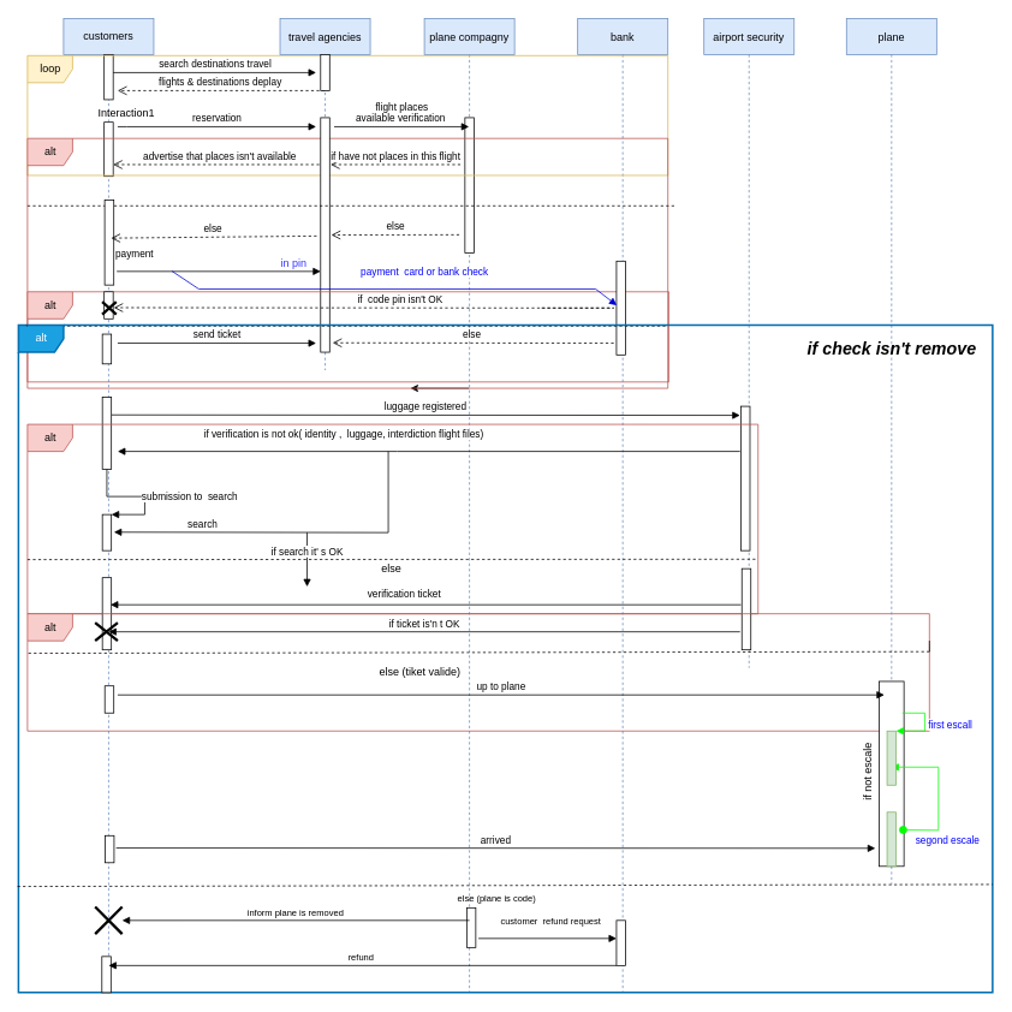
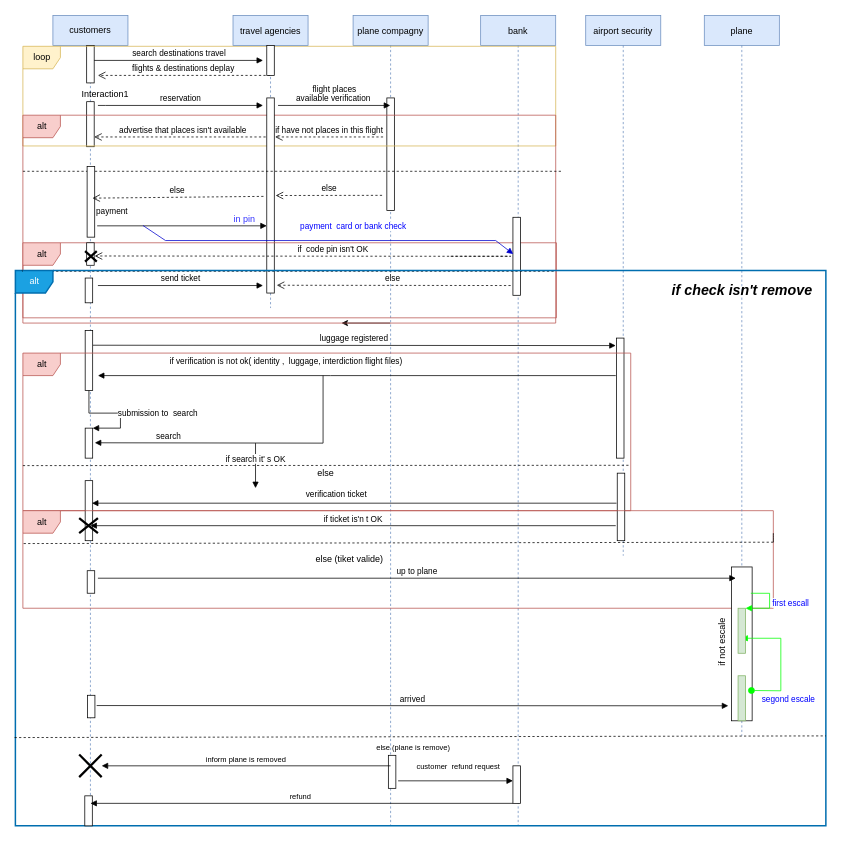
  <mxCell id="0" />
  <mxCell id="1" parent="0" />
  <mxCell id="2" value="customers" style="shape=umlLifeline;perimeter=lifelinePerimeter;whiteSpace=wrap;html=1;container=0;collapsible=0;recursiveResize=0;outlineConnect=0;fillColor=#dae8fc;strokeColor=#6c8ebf;" vertex="1" parent="1"><mxGeometry x="70" y="20" width="100" height="1060" as="geometry" /></mxCell>
  <mxCell id="3" value="" style="html=1;points=[];perimeter=orthogonalPerimeter;" vertex="1" parent="1"><mxGeometry x="115" y="60" width="10" height="50" as="geometry" /></mxCell>
  <mxCell id="4" value="" style="html=1;points=[];perimeter=orthogonalPerimeter;" vertex="1" parent="1"><mxGeometry x="115" y="135" width="10" height="60" as="geometry" /></mxCell>
  <mxCell id="5" value="airport security" style="shape=umlLifeline;perimeter=lifelinePerimeter;container=1;collapsible=0;recursiveResize=0;rounded=0;shadow=0;strokeWidth=1;fillColor=#dae8fc;strokeColor=#6c8ebf;" vertex="1" parent="1"><mxGeometry x="780" y="20" width="100" height="720" as="geometry" /></mxCell>
  <mxCell id="6" value="" style="html=1;points=[];perimeter=orthogonalPerimeter;strokeColor=#000000;" vertex="1" parent="5"><mxGeometry x="41" y="430" width="10" height="160" as="geometry" /></mxCell>
  <mxCell id="7" value="bank" style="shape=umlLifeline;perimeter=lifelinePerimeter;container=1;collapsible=0;recursiveResize=0;rounded=0;shadow=0;strokeWidth=1;fillColor=#dae8fc;strokeColor=#6c8ebf;" vertex="1" parent="1"><mxGeometry x="640" y="20" width="100" height="1080" as="geometry" /></mxCell>
  <mxCell id="8" value="flights &amp;amp; destinations deplay&amp;nbsp;" style="html=1;verticalAlign=bottom;endArrow=open;dashed=1;endSize=8;rounded=0;" edge="1" source="20" parent="1"><mxGeometry relative="1" as="geometry"><mxPoint x="130" y="100" as="targetPoint" /><mxPoint x="240" y="120" as="sourcePoint" /><Array as="points"><mxPoint x="170" y="100" /><mxPoint x="150" y="100" /></Array></mxGeometry></mxCell>
  <mxCell id="9" value="search destinations travel" style="html=1;verticalAlign=bottom;endArrow=block;rounded=0;" edge="1" parent="1"><mxGeometry relative="1" as="geometry"><mxPoint x="125" y="80" as="sourcePoint" /><mxPoint x="350" y="80" as="targetPoint" /><Array as="points"><mxPoint x="245" y="80" /><mxPoint x="350" y="80" /></Array></mxGeometry></mxCell>
  <mxCell id="10" value="reservation" style="html=1;verticalAlign=bottom;endArrow=block;rounded=0;" edge="1" parent="1"><mxGeometry relative="1" as="geometry"><mxPoint x="130" y="140" as="sourcePoint" /><mxPoint x="350" y="140" as="targetPoint" /><Array as="points"><mxPoint x="140" y="140" /></Array></mxGeometry></mxCell>
  <mxCell id="11" style="edgeStyle=none;rounded=0;orthogonalLoop=1;jettySize=auto;html=1;fontSize=10;fontColor=#000000;strokeColor=#000000;" edge="1" parent="1" source="12" target="18"><mxGeometry relative="1" as="geometry" /></mxCell>
  <mxCell id="12" value="plane compagny" style="shape=umlLifeline;perimeter=lifelinePerimeter;container=1;collapsible=0;recursiveResize=0;rounded=0;shadow=0;strokeWidth=1;fillColor=#dae8fc;strokeColor=#6c8ebf;" vertex="1" parent="1"><mxGeometry x="470" y="20" width="100" height="1080" as="geometry" /></mxCell>
  <mxCell id="13" value="" style="html=1;points=[];perimeter=orthogonalPerimeter;" vertex="1" parent="12"><mxGeometry x="45" y="110" width="10" height="150" as="geometry" /></mxCell>
  <mxCell id="14" value="if have not places in this flight" style="html=1;verticalAlign=bottom;endArrow=open;dashed=1;endSize=8;rounded=0;entryX=1.1;entryY=0.491;entryDx=0;entryDy=0;entryPerimeter=0;" edge="1" parent="1"><mxGeometry relative="1" as="geometry"><mxPoint x="510" y="182" as="sourcePoint" /><mxPoint x="366" y="182.01" as="targetPoint" /></mxGeometry></mxCell>
  <mxCell id="15" value="" style="endArrow=none;dashed=1;html=1;rounded=0;" edge="1" parent="1"><mxGeometry width="50" height="50" relative="1" as="geometry"><mxPoint x="110" y="230" as="sourcePoint" /><mxPoint x="110" y="230" as="targetPoint" /></mxGeometry></mxCell>
  <mxCell id="16" value="loop" style="shape=umlFrame;tabPosition=left;html=1;boundedLbl=1;labelInHeader=1;width=50;height=30;fillColor=#fff2cc;strokeColor=#d6b656;" vertex="1" parent="1"><mxGeometry y="61.2" width="710" height="132.8" as="geometry" x="30" /></mxCell>
  <mxCell id="17" value="Interaction1" style="text;align=center;" vertex="1" parent="16"><mxGeometry width="100" height="20" relative="1" as="geometry"><mxPoint x="60" y="50" as="offset" /></mxGeometry></mxCell>
  <mxCell id="18" value="alt" style="shape=umlFrame;tabPosition=left;html=1;boundedLbl=1;labelInHeader=1;width=50;height=30;fillColor=#f8cecc;strokeColor=#b85450;container=0;" vertex="1" parent="1"><mxGeometry y="153" width="710" height="277" as="geometry" x="30" /></mxCell>
  <mxCell id="19" value="advertise that places isn't available" style="html=1;verticalAlign=bottom;endArrow=open;dashed=1;endSize=8;rounded=0;" edge="1" parent="1"><mxGeometry relative="1" as="geometry"><mxPoint x="125" y="182" as="targetPoint" /><mxPoint x="359.5" y="182" as="sourcePoint" /><Array as="points"><mxPoint x="310" y="182" /></Array></mxGeometry></mxCell>
  <mxCell id="20" value="travel agencies" style="shape=umlLifeline;perimeter=lifelinePerimeter;container=0;collapsible=0;recursiveResize=0;rounded=0;shadow=0;strokeWidth=1;fillColor=#dae8fc;strokeColor=#6c8ebf;" parent="1" vertex="1"><mxGeometry x="310" y="20" width="100" height="390" as="geometry" /></mxCell>
  <mxCell id="21" value="" style="html=1;points=[];perimeter=orthogonalPerimeter;" vertex="1" parent="1"><mxGeometry x="355" y="130" width="10" height="260" as="geometry" /></mxCell>
  <mxCell id="22" value="" style="html=1;points=[];perimeter=orthogonalPerimeter;" vertex="1" parent="1"><mxGeometry x="355" y="60" width="10" height="40" as="geometry" /></mxCell>
  <mxCell id="23" value="flight places &lt;br&gt;available verification&amp;nbsp;" style="html=1;verticalAlign=bottom;endArrow=block;rounded=0;" edge="1" parent="1" target="12"><mxGeometry width="80" relative="1" as="geometry"><mxPoint x="370" y="140" as="sourcePoint" /><mxPoint x="450" y="140" as="targetPoint" /></mxGeometry></mxCell>
  <mxCell id="24" value="alt" style="shape=umlFrame;tabPosition=left;html=1;boundedLbl=1;labelInHeader=1;width=50;height=30;strokeColor=#b85450;fillColor=#f8cecc;" vertex="1" parent="1"><mxGeometry y="323" width="711" height="100" as="geometry" x="30" /></mxCell>
  <mxCell id="25" value="" style="endArrow=none;dashed=1;html=1;rounded=0;" edge="1" parent="1"><mxGeometry width="50" height="50" relative="1" as="geometry"><mxPoint y="227.76" as="sourcePoint" x="30" /><mxPoint x="749.129" y="227.76" as="targetPoint" /><Array as="points" /></mxGeometry></mxCell>
  <mxCell id="26" value="" style="html=1;points=[];perimeter=orthogonalPerimeter;" vertex="1" parent="1"><mxGeometry x="115.579" y="221.352" width="10.129" height="94.17" as="geometry" /></mxCell>
  <mxCell id="27" value="else" style="html=1;verticalAlign=bottom;endArrow=open;dashed=1;endSize=8;rounded=0;" edge="1" parent="1"><mxGeometry relative="1" as="geometry"><mxPoint x="508.657" y="259.8" as="sourcePoint" /><mxPoint x="366.857" y="260.032" as="targetPoint" /><Array as="points"><mxPoint x="366.857" y="260.032" /></Array></mxGeometry></mxCell>
  <mxCell id="28" value="else&amp;nbsp;" style="html=1;verticalAlign=bottom;endArrow=open;dashed=1;endSize=8;rounded=0;entryX=1;entryY=0.548;entryDx=0;entryDy=0;entryPerimeter=0;" edge="1" parent="1"><mxGeometry relative="1" as="geometry"><mxPoint x="350.6" y="261.193" as="sourcePoint" /><mxPoint x="122.707" y="263.53" as="targetPoint" /></mxGeometry></mxCell>
  <mxCell id="29" value="payment&amp;nbsp;" style="html=1;verticalAlign=bottom;endArrow=block;rounded=0;" edge="1" parent="1" target="21"><mxGeometry x="-0.814" y="10" width="80" relative="1" as="geometry"><mxPoint x="129" y="300.43" as="sourcePoint" /><mxPoint x="260" y="300" as="targetPoint" /><mxPoint as="offset" /></mxGeometry></mxCell>
  <mxCell id="30" value="" style="html=1;points=[];perimeter=orthogonalPerimeter;" vertex="1" parent="1"><mxGeometry x="683" y="289.05" width="10.13" height="103.95" as="geometry" /></mxCell>
  <mxCell id="31" value="" style="html=1;points=[];perimeter=orthogonalPerimeter;strokeColor=#000000;" vertex="1" parent="1"><mxGeometry x="115" y="323" width="10" height="30" as="geometry" /></mxCell>
  <mxCell id="32" value="if&amp;nbsp; code pin isn't OK" style="html=1;verticalAlign=bottom;endArrow=open;dashed=1;endSize=8;rounded=0;align=center;" edge="1" parent="1"><mxGeometry relative="1" as="geometry"><mxPoint x="600" y="341" as="sourcePoint" /><mxPoint x="125.71" y="340.61" as="targetPoint" /><Array as="points"><mxPoint x="680" y="341" /><mxPoint x="600" y="341" /></Array></mxGeometry></mxCell>
  <mxCell id="33" value="" style="endArrow=none;dashed=1;html=1;rounded=0;startArrow=none;" edge="1" parent="1" source="69"><mxGeometry width="50" height="50" relative="1" as="geometry"><mxPoint y="361" as="sourcePoint" x="30" /><mxPoint x="740" y="361" as="targetPoint" /><Array as="points"><mxPoint x="40" y="361" /></Array></mxGeometry></mxCell>
  <mxCell id="34" value="" style="shape=umlDestroy;whiteSpace=wrap;html=1;strokeWidth=3;" vertex="1" parent="1"><mxGeometry x="112.82" y="334.03" width="15.64" height="13.98" as="geometry" /></mxCell>
  <mxCell id="35" value="else&amp;nbsp;" style="html=1;verticalAlign=bottom;endArrow=open;dashed=1;endSize=8;rounded=0;entryX=1.333;entryY=0.96;entryDx=0;entryDy=0;entryPerimeter=0;" edge="1" parent="1" target="21"><mxGeometry relative="1" as="geometry"><mxPoint x="680" y="380" as="sourcePoint" /><mxPoint x="600" y="380" as="targetPoint" /></mxGeometry></mxCell>
  <mxCell id="36" value="send ticket" style="html=1;verticalAlign=bottom;endArrow=block;rounded=0;" edge="1" parent="1"><mxGeometry width="80" relative="1" as="geometry"><mxPoint x="130" y="380" as="sourcePoint" /><mxPoint x="350" y="380" as="targetPoint" /><Array as="points"><mxPoint x="130" y="380" /></Array></mxGeometry></mxCell>
  <mxCell id="37" value="" style="html=1;points=[];perimeter=orthogonalPerimeter;strokeColor=#000000;" vertex="1" parent="1"><mxGeometry x="113" y="370" width="10" height="33" as="geometry" /></mxCell>
  <mxCell id="38" value="" style="html=1;points=[];perimeter=orthogonalPerimeter;strokeColor=#000000;" vertex="1" parent="1"><mxGeometry x="113" y="440" width="10" height="80" as="geometry" /></mxCell>
  <mxCell id="39" value="luggage registered" style="html=1;verticalAlign=bottom;endArrow=block;rounded=0;exitX=1.033;exitY=0.244;exitDx=0;exitDy=0;exitPerimeter=0;" edge="1" parent="1" source="38"><mxGeometry width="80" relative="1" as="geometry"><mxPoint x="130" y="460" as="sourcePoint" /><mxPoint x="820" y="460" as="targetPoint" /></mxGeometry></mxCell>
  <mxCell id="40" value="if verification is not ok( identity ,&amp;nbsp; luggage, interdiction flight files)&amp;nbsp;" style="html=1;verticalAlign=bottom;endArrow=block;rounded=0;align=right;" edge="1" parent="1"><mxGeometry x="-0.188" y="-10" width="80" relative="1" as="geometry"><mxPoint x="820" y="500" as="sourcePoint" /><mxPoint x="130" y="500" as="targetPoint" /><Array as="points"><mxPoint x="440" y="500" /></Array><mxPoint as="offset" /></mxGeometry></mxCell>
  <mxCell id="41" value="" style="html=1;points=[];perimeter=orthogonalPerimeter;strokeColor=#000000;" vertex="1" parent="1"><mxGeometry x="113" y="570" width="10" height="40" as="geometry" /></mxCell>
  <mxCell id="42" value="submission to&amp;nbsp; search&amp;nbsp;" style="edgeStyle=orthogonalEdgeStyle;html=1;align=left;spacingLeft=2;endArrow=block;rounded=0;entryX=1;entryY=0;exitX=0.5;exitY=1;exitDx=0;exitDy=0;exitPerimeter=0;" edge="1" target="41" parent="1" source="38"><mxGeometry relative="1" as="geometry"><mxPoint x="130" y="510" as="sourcePoint" /><Array as="points"><mxPoint x="118" y="550" /><mxPoint x="160" y="550" /><mxPoint x="160" y="570" /></Array></mxGeometry></mxCell>
  <mxCell id="43" value="search" style="html=1;verticalAlign=bottom;endArrow=block;rounded=0;entryX=1.283;entryY=0.488;entryDx=0;entryDy=0;entryPerimeter=0;" edge="1" parent="1" target="41"><mxGeometry x="0.5" width="80" relative="1" as="geometry"><mxPoint x="430" y="500" as="sourcePoint" /><mxPoint x="430" y="580" as="targetPoint" /><Array as="points"><mxPoint x="430" y="590" /></Array><mxPoint as="offset" /></mxGeometry></mxCell>
  <mxCell id="44" value="alt" style="shape=umlFrame;tabPosition=left;html=1;boundedLbl=1;labelInHeader=1;width=50;height=30;strokeColor=#b85450;container=0;fillColor=#f8cecc;" vertex="1" parent="1"><mxGeometry y="470" width="810" height="210" as="geometry" x="30" /></mxCell>
  <mxCell id="45" value="else&amp;nbsp;" style="text;html=1;resizable=0;autosize=1;align=center;verticalAlign=middle;points=[];fillColor=none;strokeColor=none;rounded=0;" vertex="1" parent="1"><mxGeometry x="415" y="620" width="40" height="20" as="geometry" /></mxCell>
  <mxCell id="46" value="" style="html=1;points=[];perimeter=orthogonalPerimeter;strokeColor=#000000;" vertex="1" parent="1"><mxGeometry x="113" y="640" width="10" height="80" as="geometry" /></mxCell>
  <mxCell id="47" value="verification ticket&amp;nbsp;" style="html=1;verticalAlign=bottom;endArrow=block;entryX=1;entryY=0;rounded=0;" edge="1" parent="1"><mxGeometry x="0.064" y="-3" relative="1" as="geometry"><mxPoint x="821" y="670" as="sourcePoint" /><mxPoint x="122" y="670" as="targetPoint" /><mxPoint as="offset" /></mxGeometry></mxCell>
  <mxCell id="48" value="" style="html=1;points=[];perimeter=orthogonalPerimeter;strokeColor=#000000;" vertex="1" parent="1"><mxGeometry x="822" y="630" width="10" height="90" as="geometry" /></mxCell>
  <mxCell id="49" value="if search it' s OK" style="html=1;verticalAlign=bottom;endArrow=block;rounded=0;" edge="1" parent="1"><mxGeometry width="80" relative="1" as="geometry"><mxPoint x="340" y="590" as="sourcePoint" /><mxPoint x="340" y="650" as="targetPoint" /></mxGeometry></mxCell>
  <mxCell id="50" value="" style="endArrow=none;dashed=1;html=1;rounded=0;entryX=0.999;entryY=0.712;entryDx=0;entryDy=0;entryPerimeter=0;exitX=0;exitY=0.714;exitDx=0;exitDy=0;exitPerimeter=0;" edge="1" parent="1" source="44" target="44"><mxGeometry width="50" height="50" relative="1" as="geometry"><mxPoint y="660" as="sourcePoint" x="30" /><mxPoint x="80" y="610" as="targetPoint" /></mxGeometry></mxCell>
  <mxCell id="51" value="alt" style="shape=umlFrame;tabPosition=left;html=1;boundedLbl=1;labelInHeader=1;width=50;height=30;strokeColor=#b85450;fillColor=#f8cecc;" vertex="1" parent="1"><mxGeometry y="680" width="1000" height="130" as="geometry" x="30" /></mxCell>
  <mxCell id="52" value="plane" style="shape=umlLifeline;perimeter=lifelinePerimeter;container=1;collapsible=0;recursiveResize=0;rounded=0;shadow=0;strokeWidth=1;fillColor=#dae8fc;strokeColor=#6c8ebf;" vertex="1" parent="1"><mxGeometry x="938" y="20" width="100" height="960" as="geometry" /></mxCell>
  <mxCell id="53" value="" style="html=1;points=[];perimeter=orthogonalPerimeter;strokeColor=#000000;" vertex="1" parent="52"><mxGeometry x="36.25" y="735" width="27.5" height="205" as="geometry" /></mxCell>
  <mxCell id="54" value="" style="html=1;points=[];perimeter=orthogonalPerimeter;strokeColor=#82b366;fillColor=#d5e8d4;" vertex="1" parent="52"><mxGeometry x="45" y="880" width="10" height="60" as="geometry" /></mxCell>
  <mxCell id="55" value="segond escale" style="html=1;verticalAlign=bottom;startArrow=oval;startFill=1;endArrow=block;startSize=8;rounded=0;fontColor=#0000FF;strokeColor=#00FF00;exitX=0.967;exitY=0.803;exitDx=0;exitDy=0;exitPerimeter=0;" edge="1" parent="52" source="53" target="52"><mxGeometry x="-0.515" y="-22" width="60" relative="1" as="geometry"><mxPoint x="102" y="900" as="sourcePoint" /><mxPoint x="122" y="830" as="targetPoint" /><Array as="points"><mxPoint x="102" y="900" /><mxPoint x="102" y="830" /></Array><mxPoint x="-12" y="20" as="offset" /></mxGeometry></mxCell>
  <mxCell id="56" value="if not escale" style="text;html=1;resizable=0;autosize=1;align=center;verticalAlign=middle;points=[];fillColor=none;strokeColor=none;rounded=0;fontColor=#000000;rotation=-90;" vertex="1" parent="52"><mxGeometry x="-16.25" y="826" width="80" height="20" as="geometry" /></mxCell>
  <mxCell id="57" value="if ticket is'n t OK" style="html=1;verticalAlign=bottom;endArrow=block;rounded=0;" edge="1" parent="1"><mxGeometry width="80" relative="1" as="geometry"><mxPoint x="820" y="700" as="sourcePoint" /><mxPoint x="120" y="700" as="targetPoint" /></mxGeometry></mxCell>
  <mxCell id="58" value="" style="shape=umlDestroy;whiteSpace=wrap;html=1;strokeWidth=3;" vertex="1" parent="1"><mxGeometry x="105" y="690" width="25" height="20" as="geometry" /></mxCell>
  <mxCell id="59" value="" style="html=1;points=[];perimeter=orthogonalPerimeter;strokeColor=#000000;" vertex="1" parent="1"><mxGeometry x="115.71" y="760" width="10" height="30" as="geometry" /></mxCell>
  <mxCell id="60" value="" style="endArrow=none;dashed=1;html=1;rounded=0;exitX=0.001;exitY=0.337;exitDx=0;exitDy=0;exitPerimeter=0;" edge="1" parent="1" source="51"><mxGeometry width="50" height="50" relative="1" as="geometry"><mxPoint x="40" y="722" as="sourcePoint" /><mxPoint x="1030" y="722" as="targetPoint" /><Array as="points"><mxPoint x="1030" y="722" /><mxPoint x="1030" y="710" /></Array></mxGeometry></mxCell>
  <mxCell id="61" value="else (tiket valide)" style="text;html=1;resizable=0;autosize=1;align=center;verticalAlign=middle;points=[];fillColor=none;strokeColor=none;rounded=0;" vertex="1" parent="1"><mxGeometry x="410" y="735" width="110" height="20" as="geometry" /></mxCell>
  <mxCell id="62" value="up to plane" style="html=1;verticalAlign=bottom;endArrow=block;rounded=0;entryX=0.95;entryY=0.692;entryDx=0;entryDy=0;entryPerimeter=0;" edge="1" parent="1" target="51"><mxGeometry width="80" relative="1" as="geometry"><mxPoint x="130" y="770" as="sourcePoint" /><mxPoint x="210" y="770" as="targetPoint" /></mxGeometry></mxCell>
  <mxCell id="63" value="&lt;font color=&quot;#0000ff&quot;&gt;payment&amp;nbsp; card or bank check&lt;/font&gt;" style="html=1;verticalAlign=bottom;endArrow=block;rounded=0;entryX=0.033;entryY=0.471;entryDx=0;entryDy=0;entryPerimeter=0;strokeColor=#0000CC;" edge="1" parent="1" target="30"><mxGeometry x="0.132" y="10" width="80" relative="1" as="geometry"><mxPoint x="190" y="300" as="sourcePoint" /><mxPoint x="330" y="310" as="targetPoint" /><Array as="points"><mxPoint x="220" y="320" /><mxPoint x="660" y="320" /></Array><mxPoint as="offset" /></mxGeometry></mxCell>
  <mxCell id="64" value="in pin" style="text;html=1;resizable=0;autosize=1;align=center;verticalAlign=middle;points=[];fillColor=none;strokeColor=none;rounded=0;fontColor=#3333FF;" vertex="1" parent="1"><mxGeometry x="300" y="281.5" width="50" height="20" as="geometry" /></mxCell>
  <mxCell id="65" value="" style="html=1;points=[];perimeter=orthogonalPerimeter;strokeColor=#82b366;fillColor=#d5e8d4;" vertex="1" parent="1"><mxGeometry x="983" y="810" width="10" height="60" as="geometry" /></mxCell>
  <mxCell id="66" value="first escall" style="edgeStyle=orthogonalEdgeStyle;html=1;align=left;spacingLeft=2;endArrow=block;rounded=0;entryX=1;entryY=0;fontColor=#0000FF;strokeColor=#00FF00;fillColor=#f8cecc;exitX=0.936;exitY=0.171;exitDx=0;exitDy=0;exitPerimeter=0;" edge="1" target="65" parent="1" source="53"><mxGeometry relative="1" as="geometry"><mxPoint x="1010" y="790" as="sourcePoint" /><Array as="points"><mxPoint x="1025" y="790" /><mxPoint x="1025" y="810" /></Array></mxGeometry></mxCell>
  <mxCell id="67" value="" style="html=1;points=[];perimeter=orthogonalPerimeter;fontColor=#000000;strokeColor=#000000;" vertex="1" parent="1"><mxGeometry x="116" y="926" width="10" height="30" as="geometry" /></mxCell>
  <mxCell id="68" value="arrived" style="html=1;verticalAlign=bottom;endArrow=block;rounded=0;fontColor=#000000;strokeColor=#000000;exitX=1.233;exitY=0.456;exitDx=0;exitDy=0;exitPerimeter=0;" edge="1" parent="1" source="67"><mxGeometry width="80" relative="1" as="geometry"><mxPoint x="140" y="940" as="sourcePoint" /><mxPoint x="970" y="940" as="targetPoint" /></mxGeometry></mxCell>
  <mxCell id="69" value="alt" style="shape=umlFrame;tabPosition=left;html=1;boundedLbl=1;labelInHeader=1;width=50;height=30;fontColor=#ffffff;strokeColor=#006EAF;strokeWidth=2;fillColor=#1ba1e2;" vertex="1" parent="1"><mxGeometry x="20" y="360" width="1080" height="740" as="geometry" /></mxCell>
  <mxCell id="70" value="" style="endArrow=none;dashed=1;html=1;rounded=0;" edge="1" parent="1" target="69"><mxGeometry width="50" height="50" relative="1" as="geometry"><mxPoint y="361" as="sourcePoint" x="30" /><mxPoint x="740" y="361" as="targetPoint" /><Array as="points" /></mxGeometry></mxCell>
  <mxCell id="71" value="if check isn't remove" style="text;html=1;resizable=0;autosize=1;align=center;verticalAlign=middle;points=[];fillColor=none;strokeColor=none;rounded=0;fontColor=#000000;fontStyle=3;fontSize=19;" vertex="1" parent="1"><mxGeometry x="888" y="371.5" width="200" height="30" as="geometry" /></mxCell>
  <mxCell id="72" value="" style="endArrow=none;dashed=1;html=1;rounded=0;fontSize=19;fontColor=#000000;strokeColor=#000000;entryX=1;entryY=0.838;entryDx=0;entryDy=0;entryPerimeter=0;exitX=-0.001;exitY=0.841;exitDx=0;exitDy=0;exitPerimeter=0;" edge="1" parent="1" source="69" target="69"><mxGeometry width="50" height="50" relative="1" as="geometry"><mxPoint x="20" y="1030" as="sourcePoint" /><mxPoint x="70" y="980" as="targetPoint" /></mxGeometry></mxCell>
- <mxCell id="73" value="else (plane is code)" style="text;html=1;resizable=0;autosize=1;align=center;verticalAlign=middle;points=[];fillColor=none;strokeColor=none;rounded=0;fontSize=10;fontColor=#000000;" vertex="1" parent="1"><mxGeometry x="495" y="985" width="110" height="20" as="geometry" /></mxCell>
+ <mxCell id="73" value="else (plane is remove)" style="text;html=1;resizable=0;autosize=1;align=center;verticalAlign=middle;points=[];fillColor=none;strokeColor=none;rounded=0;fontSize=10;fontColor=#000000;" vertex="1" parent="1"><mxGeometry x="495" y="985" width="110" height="20" as="geometry" /></mxCell>
  <mxCell id="74" value="" style="shape=umlDestroy;whiteSpace=wrap;html=1;strokeWidth=3;fontSize=10;fontColor=#000000;" vertex="1" parent="1"><mxGeometry x="105" y="1005" width="30" height="30" as="geometry" /></mxCell>
  <mxCell id="75" value="" style="html=1;points=[];perimeter=orthogonalPerimeter;fontSize=10;fontColor=#000000;strokeColor=#000000;strokeWidth=1;" vertex="1" parent="1"><mxGeometry x="517" y="1006" width="10" height="44" as="geometry" /></mxCell>
  <mxCell id="76" value="inform plane is removed" style="html=1;verticalAlign=bottom;endArrow=block;rounded=0;fontSize=10;fontColor=#000000;strokeColor=#000000;exitX=0.3;exitY=0.318;exitDx=0;exitDy=0;exitPerimeter=0;" edge="1" parent="1" source="75" target="74"><mxGeometry width="80" relative="1" as="geometry"><mxPoint x="500" y="1020" as="sourcePoint" /><mxPoint x="580" y="1020" as="targetPoint" /></mxGeometry></mxCell>
  <mxCell id="77" value="" style="html=1;points=[];perimeter=orthogonalPerimeter;fontSize=10;fontColor=#000000;strokeColor=#000000;strokeWidth=1;" vertex="1" parent="1"><mxGeometry x="683" y="1020" width="10" height="50" as="geometry" /></mxCell>
  <mxCell id="78" value="customer&amp;nbsp; refund request" style="html=1;verticalAlign=bottom;endArrow=block;rounded=0;fontSize=10;fontColor=#000000;strokeColor=#000000;" edge="1" parent="1" target="77"><mxGeometry x="0.046" y="10" width="80" relative="1" as="geometry"><mxPoint x="530" y="1040" as="sourcePoint" /><mxPoint x="610" y="1040" as="targetPoint" /><mxPoint as="offset" /></mxGeometry></mxCell>
  <mxCell id="79" value="" style="html=1;points=[];perimeter=orthogonalPerimeter;fontSize=10;fontColor=#000000;strokeColor=#000000;strokeWidth=1;" vertex="1" parent="1"><mxGeometry x="112.5" y="1060" width="10" height="40" as="geometry" /></mxCell>
  <mxCell id="80" value="refund&amp;nbsp;" style="html=1;verticalAlign=bottom;endArrow=block;rounded=0;fontSize=10;fontColor=#000000;strokeColor=#000000;entryX=0.75;entryY=0.25;entryDx=0;entryDy=0;entryPerimeter=0;" edge="1" parent="1" source="77" target="79"><mxGeometry width="80" relative="1" as="geometry"><mxPoint x="600" y="1070" as="sourcePoint" /><mxPoint x="680" y="1070" as="targetPoint" /></mxGeometry></mxCell>
